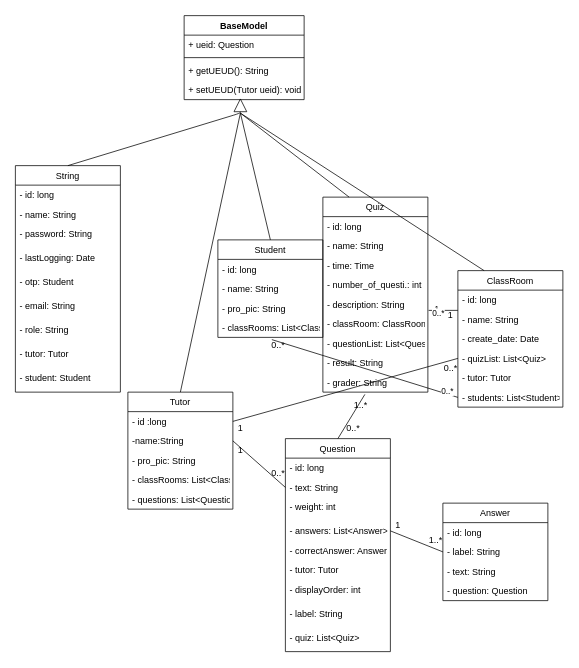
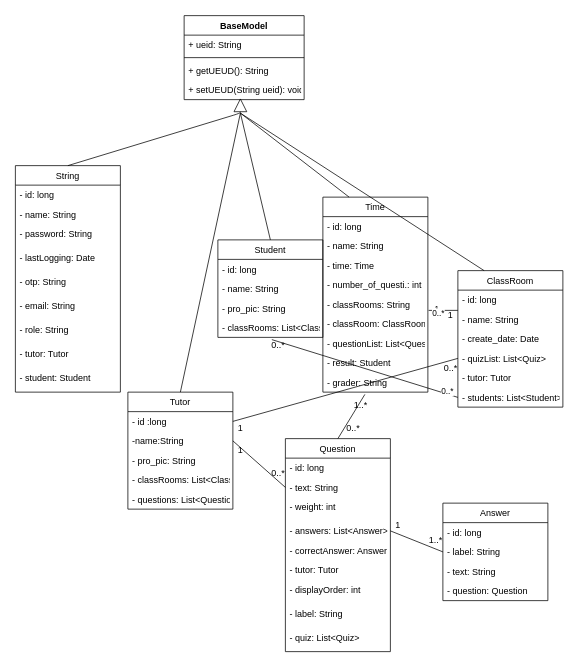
  <mxCell id="0" />
  <mxCell id="1" parent="0" />
  <mxCell id="2" value="String" style="swimlane;fontStyle=0;childLayout=stackLayout;horizontal=1;startSize=26;fillColor=none;horizontalStack=0;resizeParent=1;resizeParentMax=0;resizeLast=0;collapsible=1;marginBottom=0;" vertex="1" parent="1"><mxGeometry x="20" y="220" width="140" height="302" as="geometry" /></mxCell>
  <mxCell id="3" value="- id: long" style="text;strokeColor=none;fillColor=none;align=left;verticalAlign=top;spacingLeft=4;spacingRight=4;overflow=hidden;rotatable=0;points=[[0,0.5],[1,0.5]];portConstraint=eastwest;" vertex="1" parent="2"><mxGeometry y="26" width="140" height="26" as="geometry" /></mxCell>
  <mxCell id="4" value="- name: String" style="text;strokeColor=none;fillColor=none;align=left;verticalAlign=top;spacingLeft=4;spacingRight=4;overflow=hidden;rotatable=0;points=[[0,0.5],[1,0.5]];portConstraint=eastwest;" vertex="1" parent="2"><mxGeometry y="52" width="140" height="26" as="geometry" /></mxCell>
  <mxCell id="5" value="- password: String" style="text;strokeColor=none;fillColor=none;align=left;verticalAlign=top;spacingLeft=4;spacingRight=4;overflow=hidden;rotatable=0;points=[[0,0.5],[1,0.5]];portConstraint=eastwest;" vertex="1" parent="2"><mxGeometry y="78" width="140" height="32" as="geometry" /></mxCell>
  <mxCell id="6" value="- lastLogging: Date" style="text;strokeColor=none;fillColor=none;align=left;verticalAlign=top;spacingLeft=4;spacingRight=4;overflow=hidden;rotatable=0;points=[[0,0.5],[1,0.5]];portConstraint=eastwest;" vertex="1" parent="2"><mxGeometry y="110" width="140" height="32" as="geometry" /></mxCell>
- <mxCell id="7" value="- otp: Student" style="text;strokeColor=none;fillColor=none;align=left;verticalAlign=top;spacingLeft=4;spacingRight=4;overflow=hidden;rotatable=0;points=[[0,0.5],[1,0.5]];portConstraint=eastwest;" vertex="1" parent="2"><mxGeometry y="142" width="140" height="32" as="geometry" /></mxCell>
+ <mxCell id="7" value="- otp: String" style="text;strokeColor=none;fillColor=none;align=left;verticalAlign=top;spacingLeft=4;spacingRight=4;overflow=hidden;rotatable=0;points=[[0,0.5],[1,0.5]];portConstraint=eastwest;" vertex="1" parent="2"><mxGeometry y="142" width="140" height="32" as="geometry" /></mxCell>
  <mxCell id="8" value="- email: String" style="text;strokeColor=none;fillColor=none;align=left;verticalAlign=top;spacingLeft=4;spacingRight=4;overflow=hidden;rotatable=0;points=[[0,0.5],[1,0.5]];portConstraint=eastwest;" vertex="1" parent="2"><mxGeometry y="174" width="140" height="32" as="geometry" /></mxCell>
  <mxCell id="9" value="- role: String" style="text;strokeColor=none;fillColor=none;align=left;verticalAlign=top;spacingLeft=4;spacingRight=4;overflow=hidden;rotatable=0;points=[[0,0.5],[1,0.5]];portConstraint=eastwest;" vertex="1" parent="2"><mxGeometry y="206" width="140" height="32" as="geometry" /></mxCell>
  <mxCell id="10" value="- tutor: Tutor" style="text;strokeColor=none;fillColor=none;align=left;verticalAlign=top;spacingLeft=4;spacingRight=4;overflow=hidden;rotatable=0;points=[[0,0.5],[1,0.5]];portConstraint=eastwest;" vertex="1" parent="2"><mxGeometry y="238" width="140" height="32" as="geometry" /></mxCell>
  <mxCell id="11" value="- student: Student" style="text;strokeColor=none;fillColor=none;align=left;verticalAlign=top;spacingLeft=4;spacingRight=4;overflow=hidden;rotatable=0;points=[[0,0.5],[1,0.5]];portConstraint=eastwest;" vertex="1" parent="2"><mxGeometry y="270" width="140" height="32" as="geometry" /></mxCell>
  <mxCell id="12" value="BaseModel" style="swimlane;fontStyle=1;align=center;verticalAlign=top;childLayout=stackLayout;horizontal=1;startSize=26;horizontalStack=0;resizeParent=1;resizeParentMax=0;resizeLast=0;collapsible=1;marginBottom=0;" vertex="1" parent="1"><mxGeometry x="245" y="20" width="160" height="112" as="geometry" /></mxCell>
- <mxCell id="13" value="+ ueid: Question" style="text;strokeColor=none;fillColor=none;align=left;verticalAlign=top;spacingLeft=4;spacingRight=4;overflow=hidden;rotatable=0;points=[[0,0.5],[1,0.5]];portConstraint=eastwest;" vertex="1" parent="12"><mxGeometry y="26" width="160" height="26" as="geometry" /></mxCell>
+ <mxCell id="13" value="+ ueid: String" style="text;strokeColor=none;fillColor=none;align=left;verticalAlign=top;spacingLeft=4;spacingRight=4;overflow=hidden;rotatable=0;points=[[0,0.5],[1,0.5]];portConstraint=eastwest;" vertex="1" parent="12"><mxGeometry y="26" width="160" height="26" as="geometry" /></mxCell>
  <mxCell id="14" value="" style="line;strokeWidth=1;fillColor=none;align=left;verticalAlign=middle;spacingTop=-1;spacingLeft=3;spacingRight=3;rotatable=0;labelPosition=right;points=[];portConstraint=eastwest;" vertex="1" parent="12"><mxGeometry y="52" width="160" height="8" as="geometry" /></mxCell>
  <mxCell id="15" value="+ getUEUD(): String" style="text;strokeColor=none;fillColor=none;align=left;verticalAlign=top;spacingLeft=4;spacingRight=4;overflow=hidden;rotatable=0;points=[[0,0.5],[1,0.5]];portConstraint=eastwest;" vertex="1" parent="12"><mxGeometry y="60" width="160" height="26" as="geometry" /></mxCell>
- <mxCell id="16" value="+ setUEUD(Tutor ueid): void" style="text;strokeColor=none;fillColor=none;align=left;verticalAlign=top;spacingLeft=4;spacingRight=4;overflow=hidden;rotatable=0;points=[[0,0.5],[1,0.5]];portConstraint=eastwest;" vertex="1" parent="12"><mxGeometry y="86" width="160" height="26" as="geometry" /></mxCell>
+ <mxCell id="16" value="+ setUEUD(String ueid): void" style="text;strokeColor=none;fillColor=none;align=left;verticalAlign=top;spacingLeft=4;spacingRight=4;overflow=hidden;rotatable=0;points=[[0,0.5],[1,0.5]];portConstraint=eastwest;" vertex="1" parent="12"><mxGeometry y="86" width="160" height="26" as="geometry" /></mxCell>
  <mxCell id="17" value="Tutor" style="swimlane;fontStyle=0;childLayout=stackLayout;horizontal=1;startSize=26;fillColor=none;horizontalStack=0;resizeParent=1;resizeParentMax=0;resizeLast=0;collapsible=1;marginBottom=0;" vertex="1" parent="1"><mxGeometry x="170" y="522" width="140" height="156" as="geometry" /></mxCell>
  <mxCell id="18" value="- id :long" style="text;strokeColor=none;fillColor=none;align=left;verticalAlign=top;spacingLeft=4;spacingRight=4;overflow=hidden;rotatable=0;points=[[0,0.5],[1,0.5]];portConstraint=eastwest;" vertex="1" parent="17"><mxGeometry y="26" width="140" height="26" as="geometry" /></mxCell>
  <mxCell id="19" value="-name:String" style="text;strokeColor=none;fillColor=none;align=left;verticalAlign=top;spacingLeft=4;spacingRight=4;overflow=hidden;rotatable=0;points=[[0,0.5],[1,0.5]];portConstraint=eastwest;" vertex="1" parent="17"><mxGeometry y="52" width="140" height="26" as="geometry" /></mxCell>
  <mxCell id="20" value="- pro_pic: String" style="text;strokeColor=none;fillColor=none;align=left;verticalAlign=top;spacingLeft=4;spacingRight=4;overflow=hidden;rotatable=0;points=[[0,0.5],[1,0.5]];portConstraint=eastwest;" vertex="1" parent="17"><mxGeometry y="78" width="140" height="26" as="geometry" /></mxCell>
  <mxCell id="21" value="- classRooms: List&lt;ClassRoom&gt;" style="text;strokeColor=none;fillColor=none;align=left;verticalAlign=top;spacingLeft=4;spacingRight=4;overflow=hidden;rotatable=0;points=[[0,0.5],[1,0.5]];portConstraint=eastwest;" vertex="1" parent="17"><mxGeometry y="104" width="140" height="26" as="geometry" /></mxCell>
  <mxCell id="22" value="- questions: List&lt;Question&gt;" style="text;strokeColor=none;fillColor=none;align=left;verticalAlign=top;spacingLeft=4;spacingRight=4;overflow=hidden;rotatable=0;points=[[0,0.5],[1,0.5]];portConstraint=eastwest;" vertex="1" parent="17"><mxGeometry y="130" width="140" height="26" as="geometry" /></mxCell>
  <mxCell id="23" value="Student" style="swimlane;fontStyle=0;childLayout=stackLayout;horizontal=1;startSize=26;fillColor=none;horizontalStack=0;resizeParent=1;resizeParentMax=0;resizeLast=0;collapsible=1;marginBottom=0;" vertex="1" parent="1"><mxGeometry x="290" y="319" width="140" height="130" as="geometry" /></mxCell>
  <mxCell id="24" value="- id: long" style="text;strokeColor=none;fillColor=none;align=left;verticalAlign=top;spacingLeft=4;spacingRight=4;overflow=hidden;rotatable=0;points=[[0,0.5],[1,0.5]];portConstraint=eastwest;" vertex="1" parent="23"><mxGeometry y="26" width="140" height="26" as="geometry" /></mxCell>
  <mxCell id="25" value="- name: String" style="text;strokeColor=none;fillColor=none;align=left;verticalAlign=top;spacingLeft=4;spacingRight=4;overflow=hidden;rotatable=0;points=[[0,0.5],[1,0.5]];portConstraint=eastwest;" vertex="1" parent="23"><mxGeometry y="52" width="140" height="26" as="geometry" /></mxCell>
  <mxCell id="26" value="- pro_pic: String" style="text;strokeColor=none;fillColor=none;align=left;verticalAlign=top;spacingLeft=4;spacingRight=4;overflow=hidden;rotatable=0;points=[[0,0.5],[1,0.5]];portConstraint=eastwest;" vertex="1" parent="23"><mxGeometry y="78" width="140" height="26" as="geometry" /></mxCell>
  <mxCell id="27" value="- classRooms: List&lt;ClassRoom&gt;" style="text;strokeColor=none;fillColor=none;align=left;verticalAlign=top;spacingLeft=4;spacingRight=4;overflow=hidden;rotatable=0;points=[[0,0.5],[1,0.5]];portConstraint=eastwest;" vertex="1" parent="23"><mxGeometry y="104" width="140" height="26" as="geometry" /></mxCell>
  <mxCell id="28" value="" style="endArrow=block;endSize=16;endFill=0;html=1;exitX=0.5;exitY=0;exitDx=0;exitDy=0;" edge="1" parent="1" source="2"><mxGeometry x="0.003" width="160" relative="1" as="geometry"><mxPoint x="70" y="170" as="sourcePoint" /><mxPoint x="320" y="130" as="targetPoint" /><Array as="points"><mxPoint x="320" y="150" /></Array><mxPoint as="offset" /></mxGeometry></mxCell>
  <mxCell id="29" value="" style="endArrow=none;html=1;exitX=0.5;exitY=0;exitDx=0;exitDy=0;" edge="1" parent="1" source="17"><mxGeometry width="50" height="50" relative="1" as="geometry"><mxPoint x="360" y="220" as="sourcePoint" /><mxPoint x="320" y="150" as="targetPoint" /></mxGeometry></mxCell>
  <mxCell id="30" value="" style="endArrow=none;html=1;exitX=0.5;exitY=0;exitDx=0;exitDy=0;" edge="1" parent="1" source="23"><mxGeometry width="50" height="50" relative="1" as="geometry"><mxPoint x="270" y="240" as="sourcePoint" /><mxPoint x="320" y="150" as="targetPoint" /></mxGeometry></mxCell>
- <mxCell id="31" value="Quiz" style="swimlane;fontStyle=0;childLayout=stackLayout;horizontal=1;startSize=26;fillColor=none;horizontalStack=0;resizeParent=1;resizeParentMax=0;resizeLast=0;collapsible=1;marginBottom=0;" vertex="1" parent="1"><mxGeometry x="430" y="262" width="140" height="260" as="geometry" /></mxCell>
+ <mxCell id="31" value="Time" style="swimlane;fontStyle=0;childLayout=stackLayout;horizontal=1;startSize=26;fillColor=none;horizontalStack=0;resizeParent=1;resizeParentMax=0;resizeLast=0;collapsible=1;marginBottom=0;" vertex="1" parent="1"><mxGeometry x="430" y="262" width="140" height="260" as="geometry" /></mxCell>
  <mxCell id="32" value="- id: long" style="text;strokeColor=none;fillColor=none;align=left;verticalAlign=top;spacingLeft=4;spacingRight=4;overflow=hidden;rotatable=0;points=[[0,0.5],[1,0.5]];portConstraint=eastwest;" vertex="1" parent="31"><mxGeometry y="26" width="140" height="26" as="geometry" /></mxCell>
  <mxCell id="33" value="- name: String" style="text;strokeColor=none;fillColor=none;align=left;verticalAlign=top;spacingLeft=4;spacingRight=4;overflow=hidden;rotatable=0;points=[[0,0.5],[1,0.5]];portConstraint=eastwest;" vertex="1" parent="31"><mxGeometry y="52" width="140" height="26" as="geometry" /></mxCell>
  <mxCell id="34" value="- time: Time" style="text;strokeColor=none;fillColor=none;align=left;verticalAlign=top;spacingLeft=4;spacingRight=4;overflow=hidden;rotatable=0;points=[[0,0.5],[1,0.5]];portConstraint=eastwest;" vertex="1" parent="31"><mxGeometry y="78" width="140" height="26" as="geometry" /></mxCell>
  <mxCell id="35" value="- number_of_questi.: int" style="text;strokeColor=none;fillColor=none;align=left;verticalAlign=top;spacingLeft=4;spacingRight=4;overflow=hidden;rotatable=0;points=[[0,0.5],[1,0.5]];portConstraint=eastwest;" vertex="1" parent="31"><mxGeometry y="104" width="140" height="26" as="geometry" /></mxCell>
- <mxCell id="36" value="- description: String" style="text;strokeColor=none;fillColor=none;align=left;verticalAlign=top;spacingLeft=4;spacingRight=4;overflow=hidden;rotatable=0;points=[[0,0.5],[1,0.5]];portConstraint=eastwest;" vertex="1" parent="31"><mxGeometry y="130" width="140" height="26" as="geometry" /></mxCell>
+ <mxCell id="36" value="- classRooms: String" style="text;strokeColor=none;fillColor=none;align=left;verticalAlign=top;spacingLeft=4;spacingRight=4;overflow=hidden;rotatable=0;points=[[0,0.5],[1,0.5]];portConstraint=eastwest;" vertex="1" parent="31"><mxGeometry y="130" width="140" height="26" as="geometry" /></mxCell>
  <mxCell id="37" value="- classRoom: ClassRoom" style="text;strokeColor=none;fillColor=none;align=left;verticalAlign=top;spacingLeft=4;spacingRight=4;overflow=hidden;rotatable=0;points=[[0,0.5],[1,0.5]];portConstraint=eastwest;" vertex="1" parent="31"><mxGeometry y="156" width="140" height="26" as="geometry" /></mxCell>
  <mxCell id="38" value="- questionList: List&lt;Question&gt;" style="text;strokeColor=none;fillColor=none;align=left;verticalAlign=top;spacingLeft=4;spacingRight=4;overflow=hidden;rotatable=0;points=[[0,0.5],[1,0.5]];portConstraint=eastwest;" vertex="1" parent="31"><mxGeometry y="182" width="140" height="26" as="geometry" /></mxCell>
- <mxCell id="39" value="- result: String" style="text;strokeColor=none;fillColor=none;align=left;verticalAlign=top;spacingLeft=4;spacingRight=4;overflow=hidden;rotatable=0;points=[[0,0.5],[1,0.5]];portConstraint=eastwest;" vertex="1" parent="31"><mxGeometry y="208" width="140" height="26" as="geometry" /></mxCell>
+ <mxCell id="39" value="- result: Student" style="text;strokeColor=none;fillColor=none;align=left;verticalAlign=top;spacingLeft=4;spacingRight=4;overflow=hidden;rotatable=0;points=[[0,0.5],[1,0.5]];portConstraint=eastwest;" vertex="1" parent="31"><mxGeometry y="208" width="140" height="26" as="geometry" /></mxCell>
  <mxCell id="40" value="- grader: String" style="text;strokeColor=none;fillColor=none;align=left;verticalAlign=top;spacingLeft=4;spacingRight=4;overflow=hidden;rotatable=0;points=[[0,0.5],[1,0.5]];portConstraint=eastwest;" vertex="1" parent="31"><mxGeometry y="234" width="140" height="26" as="geometry" /></mxCell>
  <mxCell id="41" value="" style="endArrow=none;html=1;exitX=0.25;exitY=0;exitDx=0;exitDy=0;" edge="1" parent="1" source="31"><mxGeometry width="50" height="50" relative="1" as="geometry"><mxPoint x="380" y="370" as="sourcePoint" /><mxPoint x="320" y="150" as="targetPoint" /></mxGeometry></mxCell>
  <mxCell id="42" value="ClassRoom" style="swimlane;fontStyle=0;childLayout=stackLayout;horizontal=1;startSize=26;fillColor=none;horizontalStack=0;resizeParent=1;resizeParentMax=0;resizeLast=0;collapsible=1;marginBottom=0;" vertex="1" parent="1"><mxGeometry x="610" y="360" width="140" height="182" as="geometry" /></mxCell>
  <mxCell id="43" value="- id: long" style="text;strokeColor=none;fillColor=none;align=left;verticalAlign=top;spacingLeft=4;spacingRight=4;overflow=hidden;rotatable=0;points=[[0,0.5],[1,0.5]];portConstraint=eastwest;" vertex="1" parent="42"><mxGeometry y="26" width="140" height="26" as="geometry" /></mxCell>
  <mxCell id="44" value="- name: String" style="text;strokeColor=none;fillColor=none;align=left;verticalAlign=top;spacingLeft=4;spacingRight=4;overflow=hidden;rotatable=0;points=[[0,0.5],[1,0.5]];portConstraint=eastwest;" vertex="1" parent="42"><mxGeometry y="52" width="140" height="26" as="geometry" /></mxCell>
  <mxCell id="45" value="- create_date: Date" style="text;strokeColor=none;fillColor=none;align=left;verticalAlign=top;spacingLeft=4;spacingRight=4;overflow=hidden;rotatable=0;points=[[0,0.5],[1,0.5]];portConstraint=eastwest;" vertex="1" parent="42"><mxGeometry y="78" width="140" height="26" as="geometry" /></mxCell>
  <mxCell id="46" value="- quizList: List&lt;Quiz&gt;" style="text;strokeColor=none;fillColor=none;align=left;verticalAlign=top;spacingLeft=4;spacingRight=4;overflow=hidden;rotatable=0;points=[[0,0.5],[1,0.5]];portConstraint=eastwest;" vertex="1" parent="42"><mxGeometry y="104" width="140" height="26" as="geometry" /></mxCell>
  <mxCell id="47" value="- tutor: Tutor" style="text;strokeColor=none;fillColor=none;align=left;verticalAlign=top;spacingLeft=4;spacingRight=4;overflow=hidden;rotatable=0;points=[[0,0.5],[1,0.5]];portConstraint=eastwest;" vertex="1" parent="42"><mxGeometry y="130" width="140" height="26" as="geometry" /></mxCell>
  <mxCell id="48" value="- students: List&lt;Student&gt;" style="text;strokeColor=none;fillColor=none;align=left;verticalAlign=top;spacingLeft=4;spacingRight=4;overflow=hidden;rotatable=0;points=[[0,0.5],[1,0.5]];portConstraint=eastwest;" vertex="1" parent="42"><mxGeometry y="156" width="140" height="26" as="geometry" /></mxCell>
  <mxCell id="49" value="" style="endArrow=none;html=1;exitX=0.25;exitY=0;exitDx=0;exitDy=0;" edge="1" parent="1" source="42"><mxGeometry width="50" height="50" relative="1" as="geometry"><mxPoint x="505" y="330" as="sourcePoint" /><mxPoint x="320" y="150" as="targetPoint" /></mxGeometry></mxCell>
  <mxCell id="50" value="" style="endArrow=none;html=1;exitX=0;exitY=0.038;exitDx=0;exitDy=0;exitPerimeter=0;entryX=1.007;entryY=0.808;entryDx=0;entryDy=0;entryPerimeter=0;" edge="1" parent="1" source="44" target="36"><mxGeometry width="50" height="50" relative="1" as="geometry"><mxPoint x="655" y="420" as="sourcePoint" /><mxPoint x="330" y="160" as="targetPoint" /></mxGeometry></mxCell>
  <mxCell id="51" value="1" style="edgeLabel;html=1;align=center;verticalAlign=middle;resizable=0;points=[];" vertex="1" connectable="0" parent="50"><mxGeometry x="0.455" y="-2" relative="1" as="geometry"><mxPoint as="offset" /></mxGeometry></mxCell>
  <mxCell id="52" value="0..*" style="edgeLabel;html=1;align=center;verticalAlign=middle;resizable=0;points=[];" vertex="1" connectable="0" parent="50"><mxGeometry x="0.375" y="3" relative="1" as="geometry"><mxPoint as="offset" /></mxGeometry></mxCell>
  <mxCell id="53" value="1" style="text;html=1;align=center;verticalAlign=middle;resizable=0;points=[];autosize=1;" vertex="1" parent="1"><mxGeometry x="590" y="410" width="20" height="20" as="geometry" /></mxCell>
  <mxCell id="54" value="&lt;span style=&quot;color: rgba(0 , 0 , 0 , 0) ; font-family: monospace ; font-size: 0px&quot;&gt;1&lt;/span&gt;" style="text;html=1;align=center;verticalAlign=middle;resizable=0;points=[];autosize=1;" vertex="1" parent="1"><mxGeometry x="580" y="460" width="20" height="20" as="geometry" /></mxCell>
  <mxCell id="55" value="" style="endArrow=none;html=1;exitX=1;exitY=0.5;exitDx=0;exitDy=0;entryX=0;entryY=0.5;entryDx=0;entryDy=0;" edge="1" parent="1" source="18" target="46"><mxGeometry width="50" height="50" relative="1" as="geometry"><mxPoint x="400" y="600" as="sourcePoint" /><mxPoint x="245" y="429" as="targetPoint" /></mxGeometry></mxCell>
  <mxCell id="56" value="0..*" style="text;html=1;align=center;verticalAlign=middle;resizable=0;points=[];autosize=1;" vertex="1" parent="1"><mxGeometry x="585" y="480" width="30" height="20" as="geometry" /></mxCell>
  <mxCell id="57" value="1" style="text;html=1;align=center;verticalAlign=middle;resizable=0;points=[];autosize=1;" vertex="1" parent="1"><mxGeometry x="310" y="560" width="20" height="20" as="geometry" /></mxCell>
  <mxCell id="58" value="Question" style="swimlane;fontStyle=0;childLayout=stackLayout;horizontal=1;startSize=26;fillColor=none;horizontalStack=0;resizeParent=1;resizeParentMax=0;resizeLast=0;collapsible=1;marginBottom=0;" vertex="1" parent="1"><mxGeometry x="380" y="584" width="140" height="284" as="geometry" /></mxCell>
  <mxCell id="59" value="- id: long" style="text;strokeColor=none;fillColor=none;align=left;verticalAlign=top;spacingLeft=4;spacingRight=4;overflow=hidden;rotatable=0;points=[[0,0.5],[1,0.5]];portConstraint=eastwest;" vertex="1" parent="58"><mxGeometry y="26" width="140" height="26" as="geometry" /></mxCell>
  <mxCell id="60" value="- text: String" style="text;strokeColor=none;fillColor=none;align=left;verticalAlign=top;spacingLeft=4;spacingRight=4;overflow=hidden;rotatable=0;points=[[0,0.5],[1,0.5]];portConstraint=eastwest;" vertex="1" parent="58"><mxGeometry y="52" width="140" height="26" as="geometry" /></mxCell>
  <mxCell id="61" value="- weight: int" style="text;strokeColor=none;fillColor=none;align=left;verticalAlign=top;spacingLeft=4;spacingRight=4;overflow=hidden;rotatable=0;points=[[0,0.5],[1,0.5]];portConstraint=eastwest;" vertex="1" parent="58"><mxGeometry y="78" width="140" height="32" as="geometry" /></mxCell>
  <mxCell id="62" value="- answers: List&lt;Answer&gt;" style="text;strokeColor=none;fillColor=none;align=left;verticalAlign=top;spacingLeft=4;spacingRight=4;overflow=hidden;rotatable=0;points=[[0,0.5],[1,0.5]];portConstraint=eastwest;" vertex="1" parent="58"><mxGeometry y="110" width="140" height="26" as="geometry" /></mxCell>
  <mxCell id="63" value="- correctAnswer: Answer" style="text;strokeColor=none;fillColor=none;align=left;verticalAlign=top;spacingLeft=4;spacingRight=4;overflow=hidden;rotatable=0;points=[[0,0.5],[1,0.5]];portConstraint=eastwest;" vertex="1" parent="58"><mxGeometry y="136" width="140" height="26" as="geometry" /></mxCell>
  <mxCell id="64" value="- tutor: Tutor" style="text;strokeColor=none;fillColor=none;align=left;verticalAlign=top;spacingLeft=4;spacingRight=4;overflow=hidden;rotatable=0;points=[[0,0.5],[1,0.5]];portConstraint=eastwest;" vertex="1" parent="58"><mxGeometry y="162" width="140" height="26" as="geometry" /></mxCell>
  <mxCell id="65" value="- displayOrder: int" style="text;strokeColor=none;fillColor=none;align=left;verticalAlign=top;spacingLeft=4;spacingRight=4;overflow=hidden;rotatable=0;points=[[0,0.5],[1,0.5]];portConstraint=eastwest;" vertex="1" parent="58"><mxGeometry y="188" width="140" height="32" as="geometry" /></mxCell>
  <mxCell id="66" value="- label: String" style="text;strokeColor=none;fillColor=none;align=left;verticalAlign=top;spacingLeft=4;spacingRight=4;overflow=hidden;rotatable=0;points=[[0,0.5],[1,0.5]];portConstraint=eastwest;" vertex="1" parent="58"><mxGeometry y="220" width="140" height="32" as="geometry" /></mxCell>
  <mxCell id="67" value="- quiz: List&lt;Quiz&gt;" style="text;strokeColor=none;fillColor=none;align=left;verticalAlign=top;spacingLeft=4;spacingRight=4;overflow=hidden;rotatable=0;points=[[0,0.5],[1,0.5]];portConstraint=eastwest;" vertex="1" parent="58"><mxGeometry y="252" width="140" height="32" as="geometry" /></mxCell>
  <mxCell id="68" value="" style="endArrow=none;html=1;exitX=1;exitY=0.5;exitDx=0;exitDy=0;entryX=0;entryY=0.5;entryDx=0;entryDy=0;" edge="1" parent="1" source="19" target="60"><mxGeometry width="50" height="50" relative="1" as="geometry"><mxPoint x="320" y="571" as="sourcePoint" /><mxPoint x="620" y="487" as="targetPoint" /></mxGeometry></mxCell>
  <mxCell id="69" value="0..*" style="text;html=1;align=center;verticalAlign=middle;resizable=0;points=[];autosize=1;" vertex="1" parent="1"><mxGeometry x="355" y="620" width="30" height="20" as="geometry" /></mxCell>
  <mxCell id="70" value="1" style="text;html=1;align=center;verticalAlign=middle;resizable=0;points=[];autosize=1;" vertex="1" parent="1"><mxGeometry x="310" y="590" width="20" height="20" as="geometry" /></mxCell>
  <mxCell id="71" value="Answer" style="swimlane;fontStyle=0;childLayout=stackLayout;horizontal=1;startSize=26;fillColor=none;horizontalStack=0;resizeParent=1;resizeParentMax=0;resizeLast=0;collapsible=1;marginBottom=0;" vertex="1" parent="1"><mxGeometry x="590" y="670" width="140" height="130" as="geometry" /></mxCell>
  <mxCell id="72" value="- id: long" style="text;strokeColor=none;fillColor=none;align=left;verticalAlign=top;spacingLeft=4;spacingRight=4;overflow=hidden;rotatable=0;points=[[0,0.5],[1,0.5]];portConstraint=eastwest;" vertex="1" parent="71"><mxGeometry y="26" width="140" height="26" as="geometry" /></mxCell>
  <mxCell id="73" value="- label: String" style="text;strokeColor=none;fillColor=none;align=left;verticalAlign=top;spacingLeft=4;spacingRight=4;overflow=hidden;rotatable=0;points=[[0,0.5],[1,0.5]];portConstraint=eastwest;" vertex="1" parent="71"><mxGeometry y="52" width="140" height="26" as="geometry" /></mxCell>
  <mxCell id="74" value="- text: String" style="text;strokeColor=none;fillColor=none;align=left;verticalAlign=top;spacingLeft=4;spacingRight=4;overflow=hidden;rotatable=0;points=[[0,0.5],[1,0.5]];portConstraint=eastwest;" vertex="1" parent="71"><mxGeometry y="78" width="140" height="26" as="geometry" /></mxCell>
  <mxCell id="75" value="- question: Question" style="text;strokeColor=none;fillColor=none;align=left;verticalAlign=top;spacingLeft=4;spacingRight=4;overflow=hidden;rotatable=0;points=[[0,0.5],[1,0.5]];portConstraint=eastwest;" vertex="1" parent="71"><mxGeometry y="104" width="140" height="26" as="geometry" /></mxCell>
  <mxCell id="76" value="" style="endArrow=none;html=1;exitX=1;exitY=0.5;exitDx=0;exitDy=0;entryX=0;entryY=0.5;entryDx=0;entryDy=0;" edge="1" parent="1" source="62" target="73"><mxGeometry width="50" height="50" relative="1" as="geometry"><mxPoint x="320" y="597" as="sourcePoint" /><mxPoint x="390" y="659" as="targetPoint" /></mxGeometry></mxCell>
  <mxCell id="77" value="1" style="text;html=1;align=center;verticalAlign=middle;resizable=0;points=[];autosize=1;" vertex="1" parent="1"><mxGeometry x="520" y="690" width="20" height="20" as="geometry" /></mxCell>
  <mxCell id="78" value="1..*" style="text;html=1;align=center;verticalAlign=middle;resizable=0;points=[];autosize=1;" vertex="1" parent="1"><mxGeometry x="565" y="710" width="30" height="20" as="geometry" /></mxCell>
  <mxCell id="79" value="" style="endArrow=none;html=1;exitX=0.5;exitY=0;exitDx=0;exitDy=0;entryX=0.7;entryY=-0.25;entryDx=0;entryDy=0;entryPerimeter=0;" edge="1" parent="1" source="58" target="80"><mxGeometry width="50" height="50" relative="1" as="geometry"><mxPoint x="320" y="571" as="sourcePoint" /><mxPoint x="620" y="487" as="targetPoint" /></mxGeometry></mxCell>
  <mxCell id="80" value="1..*" style="text;html=1;align=center;verticalAlign=middle;resizable=0;points=[];autosize=1;" vertex="1" parent="1"><mxGeometry x="465" y="530" width="30" height="20" as="geometry" /></mxCell>
  <mxCell id="81" value="0..*" style="text;html=1;align=center;verticalAlign=middle;resizable=0;points=[];autosize=1;" vertex="1" parent="1"><mxGeometry x="455" y="560" width="30" height="20" as="geometry" /></mxCell>
  <mxCell id="82" value="" style="endArrow=none;html=1;exitX=0.514;exitY=1.115;exitDx=0;exitDy=0;entryX=0;entryY=0.5;entryDx=0;entryDy=0;exitPerimeter=0;" edge="1" parent="1" source="27" target="48"><mxGeometry width="50" height="50" relative="1" as="geometry"><mxPoint x="320" y="571" as="sourcePoint" /><mxPoint x="620" y="487" as="targetPoint" /></mxGeometry></mxCell>
  <mxCell id="83" value="0..*" style="edgeLabel;html=1;align=center;verticalAlign=middle;resizable=0;points=[];" vertex="1" connectable="0" parent="82"><mxGeometry x="0.869" y="4" relative="1" as="geometry"><mxPoint as="offset" /></mxGeometry></mxCell>
  <mxCell id="84" value="0..*" style="text;html=1;align=center;verticalAlign=middle;resizable=0;points=[];autosize=1;" vertex="1" parent="1"><mxGeometry x="355" y="450" width="30" height="20" as="geometry" /></mxCell>
